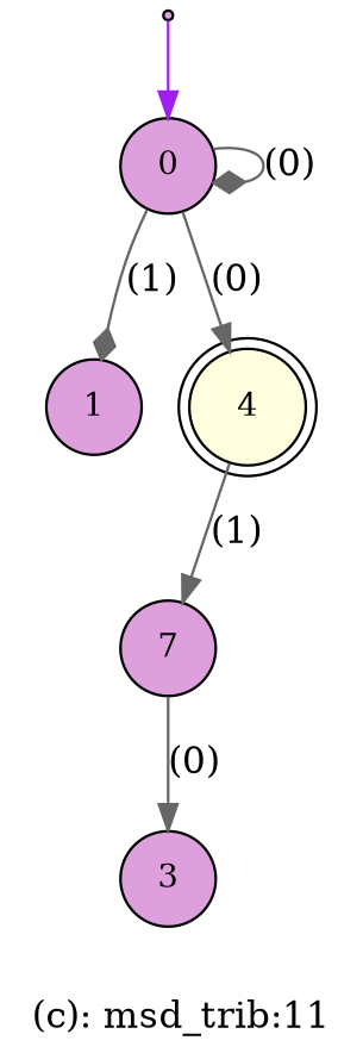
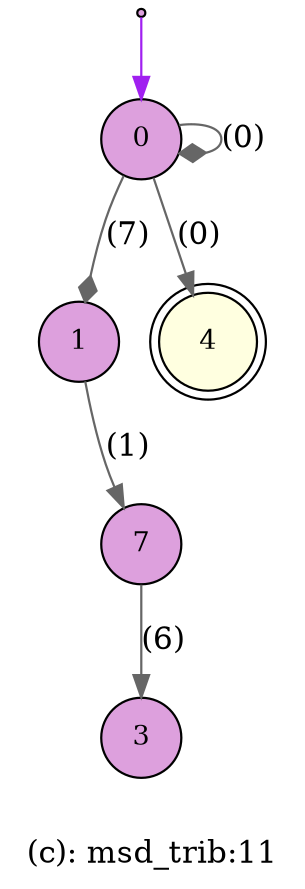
  digraph {
    label="(c): msd_trib:11"
    rankdir=TB
    node [fillcolor=plum fontsize=12 shape=circle style=filled]
    edge [arrowhead=normal color=gray40]
    n1 [label=0]
    n2 [label=1]
    n3 [fillcolor=lightyellow label=4 shape=doublecircle]
    n4 [label=7]
    n5 [label=3]
    n6 [label=4 shape=point]
    n1 -> n1 [arrowhead=diamond label="(0)"]
-   n1 -> n2 [arrowhead=diamond label="(1)"]
+   n1 -> n2 [arrowhead=diamond label="(7)"]
    n1 -> n3 [label="(0)"]
-   n3 -> n4 [label="(1)"]
-   n4 -> n5 [label="(0)"]
+   n2 -> n4 [label="(1)"]
+   n4 -> n5 [label="(6)"]
    n6 -> n1 [color=purple]
  }
